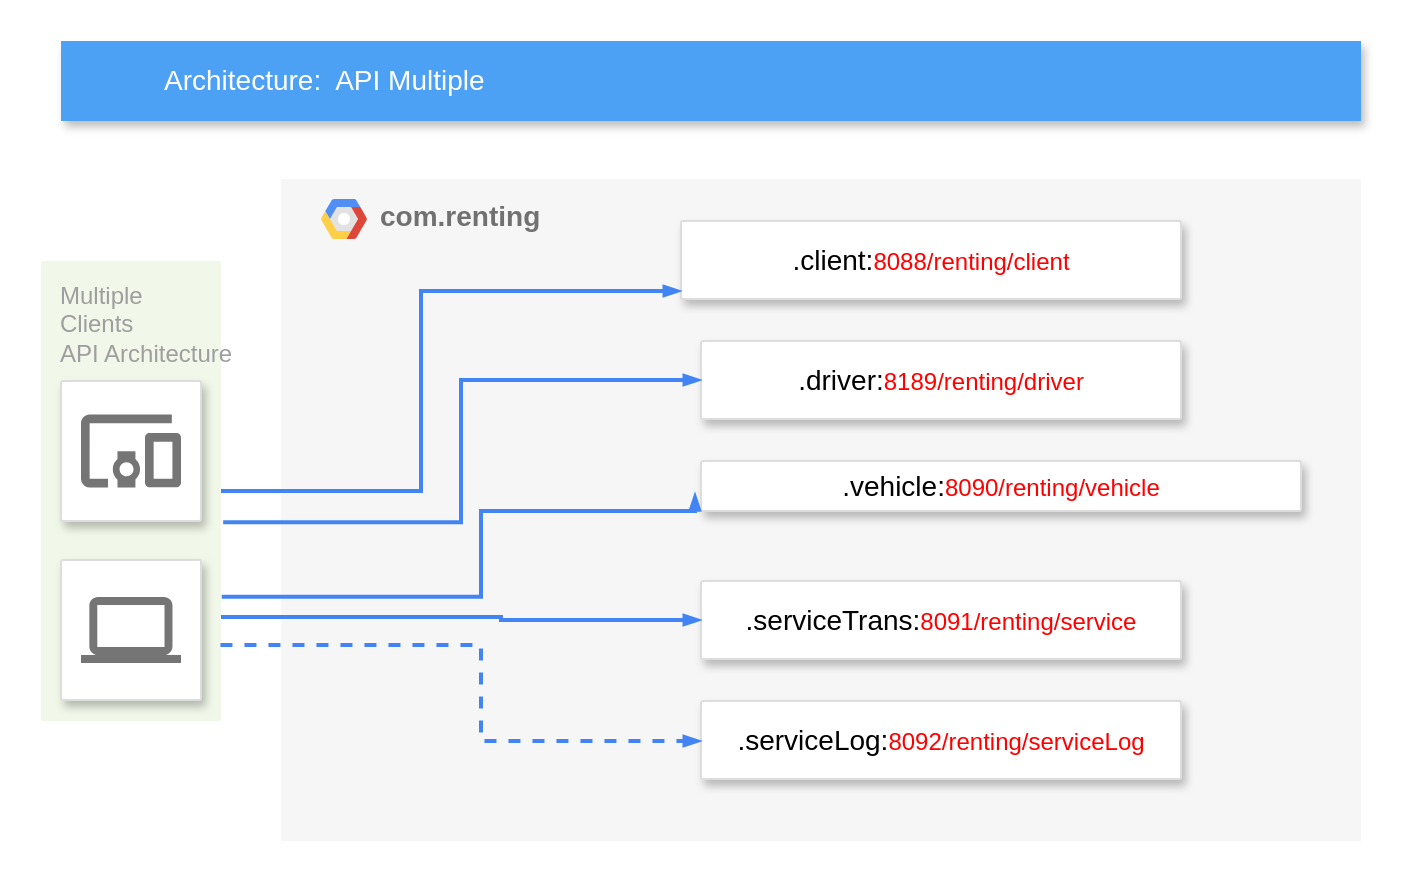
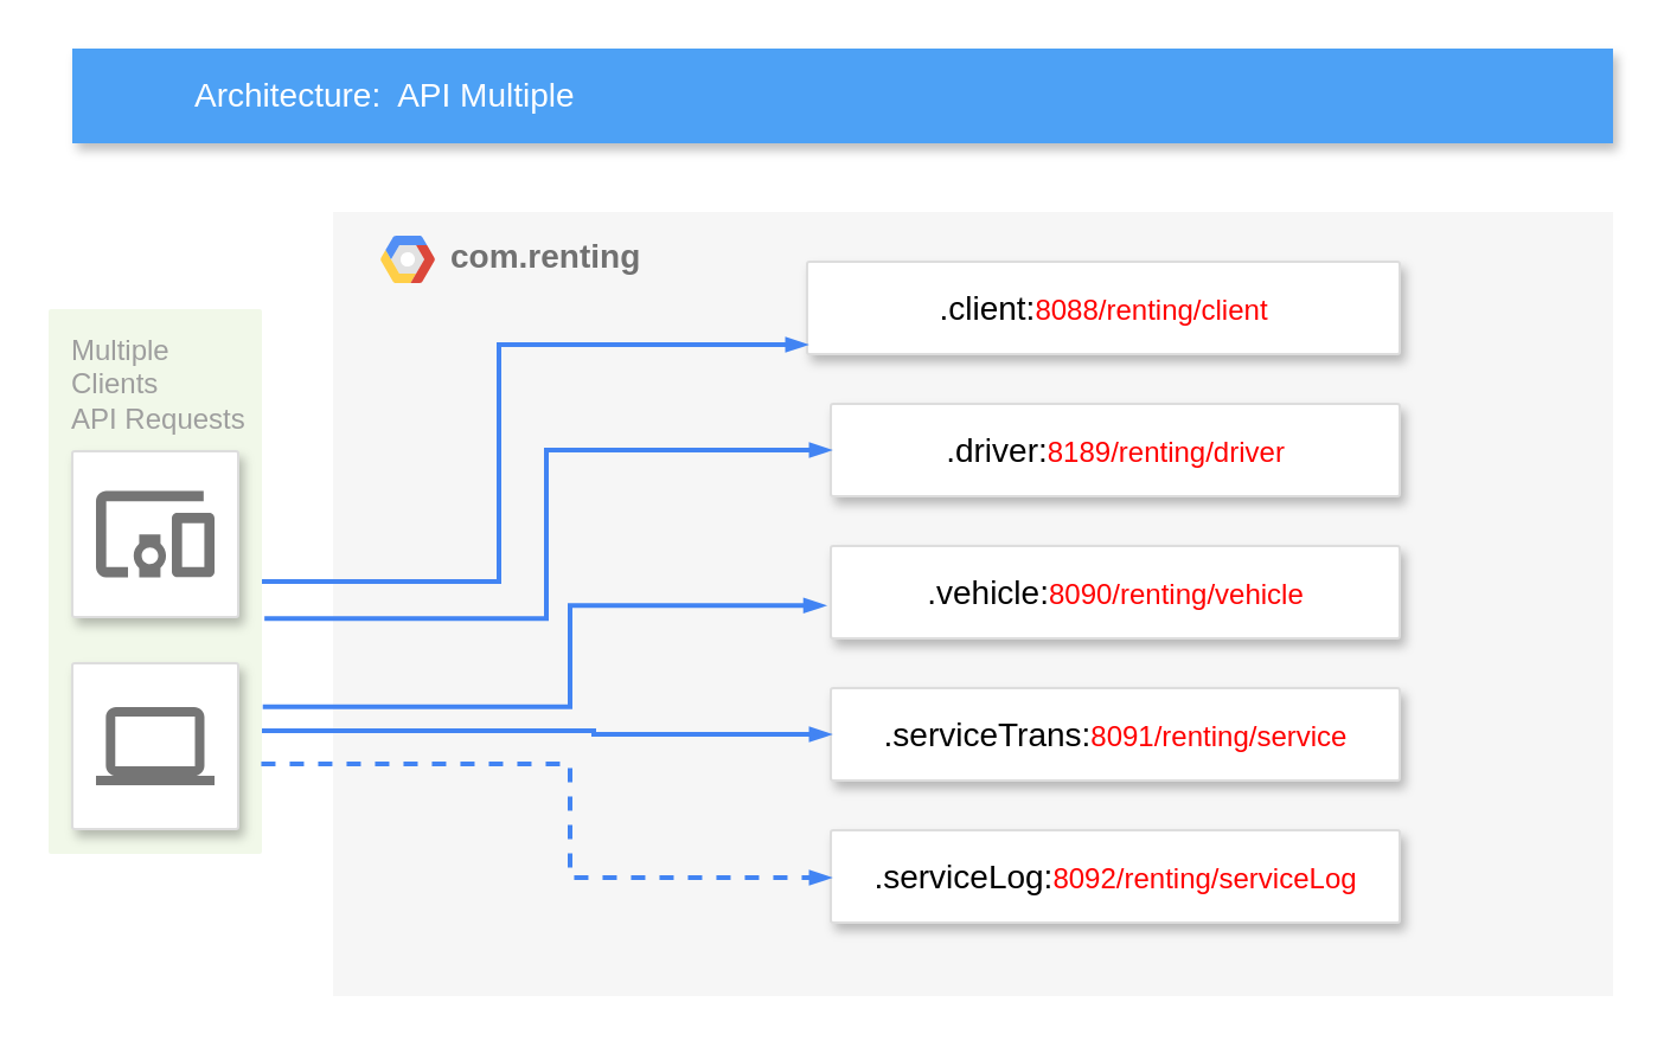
  <mxCell id="0" />
  <mxCell id="1" parent="0" />
  <mxCell id="2" value="&lt;b&gt;com.renting&lt;/b&gt;" style="fillColor=#F6F6F6;strokeColor=none;shadow=0;gradientColor=none;fontSize=14;align=left;spacing=10;fontColor=#717171;9E9E9E;verticalAlign=top;spacingTop=-4;fontStyle=0;spacingLeft=40;html=1;" parent="1" vertex="1"><mxGeometry x="140" y="89" width="540" height="331" as="geometry" /></mxCell>
  <mxCell id="3" value="" style="shape=mxgraph.gcp2.google_cloud_platform;fillColor=#F6F6F6;strokeColor=none;shadow=0;gradientColor=none;" parent="2" vertex="1"><mxGeometry width="23" height="20" relative="1" as="geometry"><mxPoint x="20" y="10" as="offset" /></mxGeometry></mxCell>
  <mxCell id="4" value="&lt;span style=&quot;color: rgb(0, 0, 0); text-align: left;&quot;&gt;&lt;font style=&quot;font-size: 14px;&quot;&gt;.client:&lt;/font&gt;&lt;/span&gt;&lt;span style=&quot;font-size: 12px; text-align: left;&quot;&gt;&lt;font color=&quot;#ff0000&quot;&gt;8088/renting/client&lt;/font&gt;&lt;/span&gt;" style="strokeColor=#dddddd;fillColor=#ffffff;shadow=1;strokeWidth=1;rounded=1;absoluteArcSize=1;arcSize=2;fontSize=11;fontColor=#9E9E9E;align=center;html=1;" parent="2" vertex="1"><mxGeometry x="200" y="21" width="250" height="39" as="geometry" /></mxCell>
  <mxCell id="5" value="&lt;font style=&quot;font-size: 14px;&quot; color=&quot;#000000&quot;&gt;.driver:&lt;/font&gt;&lt;font color=&quot;#ff0000&quot; style=&quot;font-size: 12px;&quot;&gt;8189/renting/driver&lt;/font&gt;" style="strokeColor=#dddddd;fillColor=#ffffff;shadow=1;strokeWidth=1;rounded=1;absoluteArcSize=1;arcSize=2;fontSize=11;fontColor=#9E9E9E;align=center;html=1;" parent="2" vertex="1"><mxGeometry x="210" y="81" width="240" height="39" as="geometry" /></mxCell>
- <mxCell id="6" value="&lt;font style=&quot;font-size: 14px;&quot; color=&quot;#000000&quot;&gt;.vehicle:&lt;/font&gt;&lt;font color=&quot;#ff0000&quot; style=&quot;font-size: 12px;&quot;&gt;8090/renting/vehicle&lt;/font&gt;" style="strokeColor=#dddddd;fillColor=#ffffff;shadow=1;strokeWidth=1;rounded=1;absoluteArcSize=1;arcSize=2;fontSize=11;fontColor=#9E9E9E;align=center;html=1;" vertex="1" parent="2"><mxGeometry x="210" y="141" width="300" height="25" as="geometry" /></mxCell>
+ <mxCell id="6" value="&lt;font style=&quot;font-size: 14px;&quot; color=&quot;#000000&quot;&gt;.vehicle:&lt;/font&gt;&lt;font color=&quot;#ff0000&quot; style=&quot;font-size: 12px;&quot;&gt;8090/renting/vehicle&lt;/font&gt;" style="strokeColor=#dddddd;fillColor=#ffffff;shadow=1;strokeWidth=1;rounded=1;absoluteArcSize=1;arcSize=2;fontSize=11;fontColor=#9E9E9E;align=center;html=1;" vertex="1" parent="2"><mxGeometry x="210" y="141" width="240" height="39" as="geometry" /></mxCell>
  <mxCell id="7" value="&lt;font style=&quot;font-size: 14px;&quot; color=&quot;#000000&quot;&gt;.serviceTrans:&lt;/font&gt;&lt;font color=&quot;#ff0000&quot; style=&quot;font-size: 12px;&quot;&gt;8091/renting/service&lt;/font&gt;" style="strokeColor=#dddddd;fillColor=#ffffff;shadow=1;strokeWidth=1;rounded=1;absoluteArcSize=1;arcSize=2;fontSize=11;fontColor=#9E9E9E;align=center;html=1;" vertex="1" parent="2"><mxGeometry x="210" y="201" width="240" height="39" as="geometry" /></mxCell>
  <mxCell id="8" value="&lt;font style=&quot;font-size: 14px;&quot; color=&quot;#000000&quot;&gt;.serviceLog:&lt;/font&gt;&lt;font color=&quot;#ff0000&quot; style=&quot;font-size: 12px;&quot;&gt;8092/renting/serviceLog&lt;/font&gt;" style="strokeColor=#dddddd;fillColor=#ffffff;shadow=1;strokeWidth=1;rounded=1;absoluteArcSize=1;arcSize=2;fontSize=11;fontColor=#9E9E9E;align=center;html=1;" vertex="1" parent="2"><mxGeometry x="210" y="261" width="240" height="39" as="geometry" /></mxCell>
- <mxCell id="9" value="Multiple&lt;br&gt;Clients&lt;br&gt;API Architecture&lt;br&gt;" style="rounded=1;absoluteArcSize=1;arcSize=2;html=1;strokeColor=none;gradientColor=none;shadow=0;dashed=0;fontSize=12;fontColor=#9E9E9E;align=left;verticalAlign=top;spacing=10;spacingTop=-4;fillColor=#F1F8E9;" parent="1" vertex="1"><mxGeometry x="20" y="130" width="90" height="230" as="geometry" /></mxCell>
+ <mxCell id="9" value="Multiple&lt;br&gt;Clients&lt;br&gt;API Requests&lt;br&gt;" style="rounded=1;absoluteArcSize=1;arcSize=2;html=1;strokeColor=none;gradientColor=none;shadow=0;dashed=0;fontSize=12;fontColor=#9E9E9E;align=left;verticalAlign=top;spacing=10;spacingTop=-4;fillColor=#F1F8E9;" parent="1" vertex="1"><mxGeometry x="20" y="130" width="90" height="230" as="geometry" /></mxCell>
  <mxCell id="10" value="Architecture:&amp;nbsp; API Multiple" style="fillColor=#4DA1F5;strokeColor=none;shadow=1;gradientColor=none;fontSize=14;align=left;spacingLeft=50;fontColor=#ffffff;html=1;" parent="1" vertex="1"><mxGeometry x="30" y="20" width="650" height="40" as="geometry" /></mxCell>
  <mxCell id="11" style="edgeStyle=orthogonalEdgeStyle;rounded=0;elbow=vertical;html=1;labelBackgroundColor=none;startFill=1;startSize=4;endArrow=blockThin;endFill=1;endSize=4;jettySize=auto;orthogonalLoop=1;strokeColor=#4284F3;strokeWidth=2;fontSize=12;fontColor=#000000;align=left;dashed=0;" parent="1" source="9" target="4" edge="1"><mxGeometry relative="1" as="geometry"><Array as="points"><mxPoint x="210" y="245" /><mxPoint x="210" y="145" /></Array></mxGeometry></mxCell>
  <mxCell id="12" value="" style="strokeColor=#dddddd;fillColor=#ffffff;shadow=1;strokeWidth=1;rounded=1;absoluteArcSize=1;arcSize=2;labelPosition=center;verticalLabelPosition=middle;align=center;verticalAlign=bottom;spacingLeft=0;fontColor=#999999;fontSize=12;whiteSpace=wrap;spacingBottom=2;html=1;" parent="1" vertex="1"><mxGeometry x="30" y="190" width="70" height="70" as="geometry" /></mxCell>
  <mxCell id="13" value="" style="dashed=0;connectable=0;html=1;fillColor=#757575;strokeColor=none;shape=mxgraph.gcp2.mobile_devices;part=1;" parent="12" vertex="1"><mxGeometry x="0.5" width="50" height="36.5" relative="1" as="geometry"><mxPoint x="-25" y="16.75" as="offset" /></mxGeometry></mxCell>
  <mxCell id="14" value="" style="strokeColor=#dddddd;fillColor=#ffffff;shadow=1;strokeWidth=1;rounded=1;absoluteArcSize=1;arcSize=2;labelPosition=center;verticalLabelPosition=middle;align=center;verticalAlign=bottom;spacingLeft=0;fontColor=#999999;fontSize=12;whiteSpace=wrap;spacingBottom=2;html=1;" parent="1" vertex="1"><mxGeometry x="30" y="279.5" width="70" height="70" as="geometry" /></mxCell>
  <mxCell id="15" value="" style="dashed=0;connectable=0;html=1;fillColor=#757575;strokeColor=none;shape=mxgraph.gcp2.laptop;part=1;" parent="14" vertex="1"><mxGeometry x="0.5" width="50" height="33" relative="1" as="geometry"><mxPoint x="-25" y="18.5" as="offset" /></mxGeometry></mxCell>
  <mxCell id="16" style="edgeStyle=orthogonalEdgeStyle;rounded=0;elbow=vertical;html=1;labelBackgroundColor=none;startFill=1;startSize=4;endArrow=blockThin;endFill=1;endSize=4;jettySize=auto;orthogonalLoop=1;strokeColor=#4284F3;strokeWidth=2;fontSize=12;fontColor=#000000;align=left;dashed=0;entryX=-0.01;entryY=0.644;entryDx=0;entryDy=0;entryPerimeter=0;exitX=1.004;exitY=0.73;exitDx=0;exitDy=0;exitPerimeter=0;" parent="1" source="9" target="6" edge="1"><mxGeometry relative="1" as="geometry"><mxPoint x="280" y="314.483" as="sourcePoint" /><Array as="points"><mxPoint x="240" y="298" /><mxPoint x="240" y="255" /></Array></mxGeometry></mxCell>
  <mxCell id="17" style="edgeStyle=orthogonalEdgeStyle;rounded=0;elbow=vertical;html=1;labelBackgroundColor=none;startFill=1;startSize=4;endArrow=blockThin;endFill=1;endSize=4;jettySize=auto;orthogonalLoop=1;strokeColor=#4284F3;strokeWidth=2;fontSize=12;fontColor=#000000;align=left;dashed=0;entryX=0;entryY=0.5;entryDx=0;entryDy=0;exitX=1.012;exitY=0.568;exitDx=0;exitDy=0;exitPerimeter=0;" parent="1" source="9" target="5" edge="1"><mxGeometry relative="1" as="geometry"><mxPoint x="280" y="314.483" as="sourcePoint" /><mxPoint x="340" y="365" as="targetPoint" /></mxGeometry></mxCell>
  <mxCell id="18" style="edgeStyle=orthogonalEdgeStyle;rounded=0;elbow=vertical;html=1;labelBackgroundColor=none;startFill=1;startSize=4;endArrow=blockThin;endFill=1;endSize=4;jettySize=auto;orthogonalLoop=1;strokeColor=#4284F3;strokeWidth=2;fontSize=12;fontColor=#000000;align=left;dashed=0;entryX=0;entryY=0.5;entryDx=0;entryDy=0;" edge="1" parent="1" source="9" target="7"><mxGeometry relative="1" as="geometry"><mxPoint x="120.36" y="307.9" as="sourcePoint" /><mxPoint x="357.6" y="265.116" as="targetPoint" /><Array as="points"><mxPoint x="250" y="308" /><mxPoint x="250" y="310" /><mxPoint x="350" y="310" /></Array></mxGeometry></mxCell>
  <mxCell id="19" style="edgeStyle=orthogonalEdgeStyle;rounded=0;elbow=vertical;html=1;labelBackgroundColor=none;startFill=1;startSize=4;endArrow=blockThin;endFill=1;endSize=4;jettySize=auto;orthogonalLoop=1;strokeColor=#4284F3;strokeWidth=2;fontSize=12;fontColor=#000000;align=left;dashed=1;exitX=0.997;exitY=0.835;exitDx=0;exitDy=0;exitPerimeter=0;" edge="1" parent="1" source="9" target="8"><mxGeometry relative="1" as="geometry"><mxPoint x="70" y="368.5" as="sourcePoint" /><mxPoint x="310" y="370" as="targetPoint" /><Array as="points"><mxPoint x="240" y="322" /><mxPoint x="240" y="370" /></Array></mxGeometry></mxCell>
